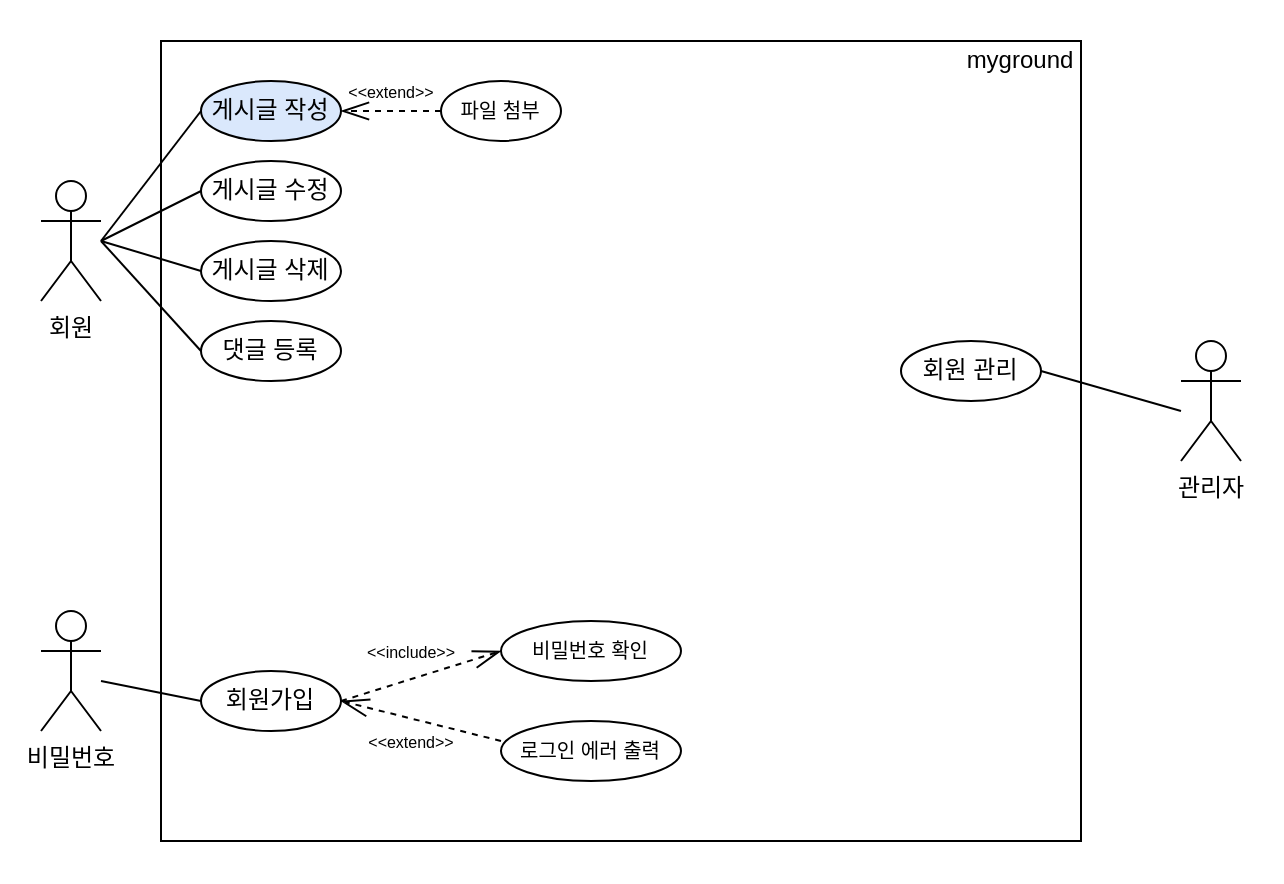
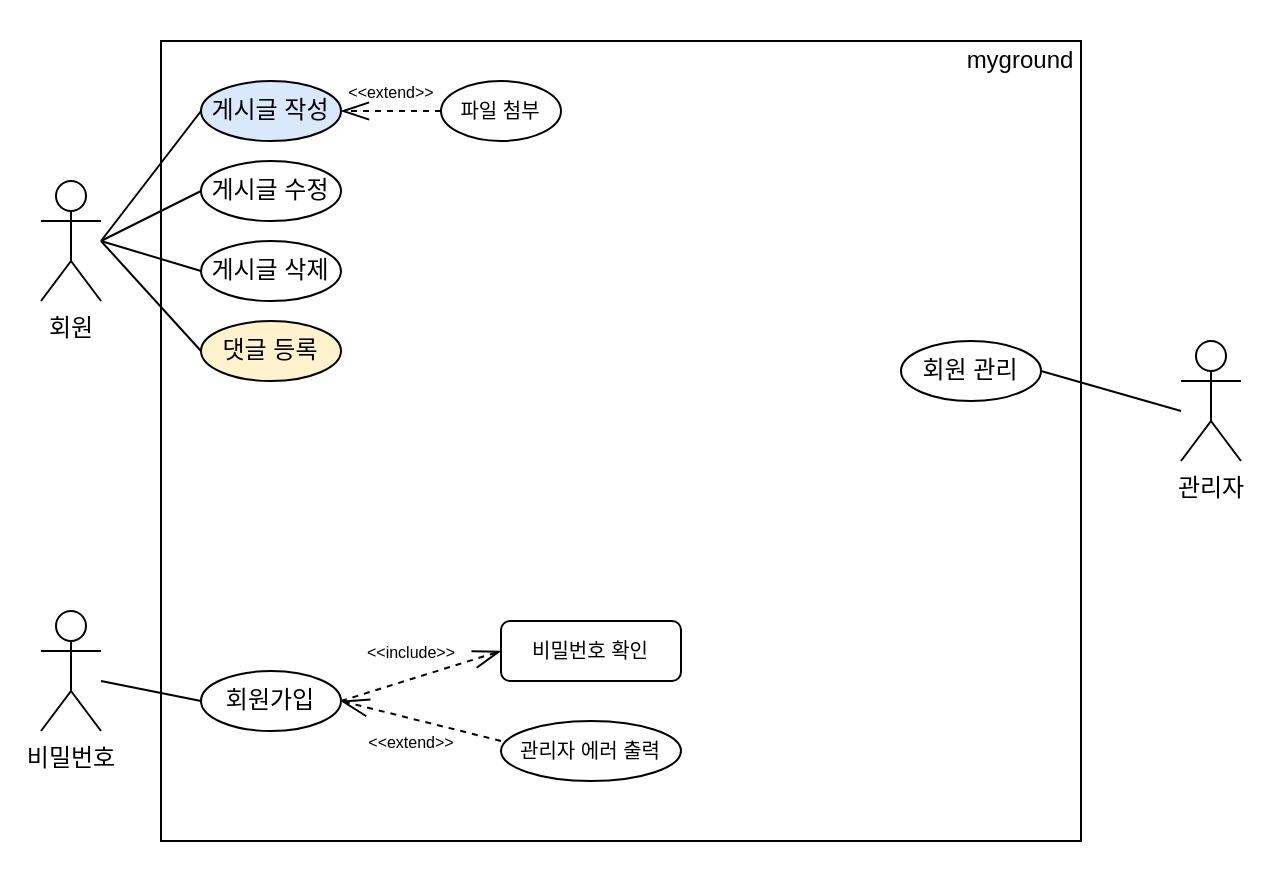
  <mxCell id="0" />
  <mxCell id="1" parent="0" />
  <mxCell id="2" value="회원" style="shape=umlActor;verticalLabelPosition=bottom;verticalAlign=top;html=1;outlineConnect=0;" vertex="1" parent="1"><mxGeometry x="20" y="90" width="30" height="60" as="geometry" /></mxCell>
  <mxCell id="3" value="회원가입" style="ellipse;whiteSpace=wrap;html=1;" vertex="1" parent="1"><mxGeometry x="100" y="335" width="70" height="30" as="geometry" /></mxCell>
- <mxCell id="4" value="&lt;font style=&quot;font-size: 10px;&quot;&gt;비밀번호 확인&lt;/font&gt;" style="ellipse;whiteSpace=wrap;html=1;" vertex="1" parent="1"><mxGeometry x="250" y="310" width="90" height="30" as="geometry" /></mxCell>
- <mxCell id="5" value="&lt;font style=&quot;font-size: 10px;&quot;&gt;로그인 에러 출력&lt;/font&gt;" style="ellipse;whiteSpace=wrap;html=1;" vertex="1" parent="1"><mxGeometry x="250" y="360" width="90" height="30" as="geometry" /></mxCell>
+ <mxCell id="4" value="&lt;font style=&quot;font-size: 10px;&quot;&gt;비밀번호 확인&lt;/font&gt;" style="whiteSpace=wrap;html=1;rounded=1;" vertex="1" parent="1"><mxGeometry x="250" y="310" width="90" height="30" as="geometry" /></mxCell>
+ <mxCell id="5" value="&lt;font style=&quot;font-size: 10px;&quot;&gt;관리자 에러 출력&lt;/font&gt;" style="ellipse;whiteSpace=wrap;html=1;" vertex="1" parent="1"><mxGeometry x="250" y="360" width="90" height="30" as="geometry" /></mxCell>
  <mxCell id="6" value="" style="endArrow=openThin;dashed=1;endFill=0;endSize=12;html=1;rounded=0;exitX=1;exitY=0.5;exitDx=0;exitDy=0;entryX=0;entryY=0.5;entryDx=0;entryDy=0;" edge="1" parent="1" source="3" target="4"><mxGeometry width="160" relative="1" as="geometry"><mxPoint x="160" y="375" as="sourcePoint" /><mxPoint x="320" y="375" as="targetPoint" /></mxGeometry></mxCell>
  <mxCell id="7" value="" style="endArrow=openThin;dashed=1;endFill=0;endSize=12;html=1;rounded=0;exitX=0;exitY=0.333;exitDx=0;exitDy=0;entryX=1;entryY=0.5;entryDx=0;entryDy=0;exitPerimeter=0;" edge="1" parent="1" source="5" target="3"><mxGeometry width="160" relative="1" as="geometry"><mxPoint x="180" y="360" as="sourcePoint" /><mxPoint x="220" y="340" as="targetPoint" /></mxGeometry></mxCell>
  <mxCell id="8" value="&lt;font style=&quot;font-size: 8px;&quot;&gt;&amp;lt;&amp;lt;include&amp;gt;&amp;gt;&lt;/font&gt;" style="text;html=1;align=center;verticalAlign=middle;resizable=0;points=[];autosize=1;strokeColor=none;fillColor=none;" vertex="1" parent="1"><mxGeometry x="170" y="310" width="70" height="30" as="geometry" /></mxCell>
  <mxCell id="9" value="&lt;font style=&quot;font-size: 8px;&quot;&gt;&amp;lt;&amp;lt;extend&amp;gt;&amp;gt;&lt;/font&gt;" style="text;html=1;align=center;verticalAlign=middle;resizable=0;points=[];autosize=1;strokeColor=none;fillColor=none;" vertex="1" parent="1"><mxGeometry x="170" y="355" width="70" height="30" as="geometry" /></mxCell>
  <mxCell id="10" value="게시글 작성" style="ellipse;whiteSpace=wrap;html=1;fillColor=#dae8fc;" vertex="1" parent="1"><mxGeometry x="100" y="40" width="70" height="30" as="geometry" /></mxCell>
  <mxCell id="11" value="게시글 수정" style="ellipse;whiteSpace=wrap;html=1;" vertex="1" parent="1"><mxGeometry x="100" y="80" width="70" height="30" as="geometry" /></mxCell>
  <mxCell id="12" value="게시글 삭제" style="ellipse;whiteSpace=wrap;html=1;" vertex="1" parent="1"><mxGeometry x="100" y="120" width="70" height="30" as="geometry" /></mxCell>
  <mxCell id="13" value="&lt;font style=&quot;font-size: 10px;&quot;&gt;파일 첨부&lt;/font&gt;" style="ellipse;whiteSpace=wrap;html=1;" vertex="1" parent="1"><mxGeometry x="220" y="40" width="60" height="30" as="geometry" /></mxCell>
  <mxCell id="14" value="" style="endArrow=openThin;dashed=1;endFill=0;endSize=12;html=1;rounded=0;exitX=0;exitY=0.5;exitDx=0;exitDy=0;entryX=1;entryY=0.5;entryDx=0;entryDy=0;" edge="1" parent="1" source="13" target="10"><mxGeometry width="160" relative="1" as="geometry"><mxPoint x="180" y="60" as="sourcePoint" /><mxPoint x="170" y="50" as="targetPoint" /></mxGeometry></mxCell>
  <mxCell id="15" value="&lt;font style=&quot;font-size: 8px;&quot;&gt;&amp;lt;&amp;lt;extend&amp;gt;&amp;gt;&lt;/font&gt;" style="text;html=1;align=center;verticalAlign=middle;resizable=0;points=[];autosize=1;strokeColor=none;fillColor=none;" vertex="1" parent="1"><mxGeometry x="160" y="30" width="70" height="30" as="geometry" /></mxCell>
- <mxCell id="16" value="댓글 등록" style="ellipse;whiteSpace=wrap;html=1;" vertex="1" parent="1"><mxGeometry x="100" y="160" width="70" height="30" as="geometry" /></mxCell>
+ <mxCell id="16" value="댓글 등록" style="ellipse;whiteSpace=wrap;html=1;fillColor=#fff2cc;" vertex="1" parent="1"><mxGeometry x="100" y="160" width="70" height="30" as="geometry" /></mxCell>
  <mxCell id="17" value="비밀번호" style="shape=umlActor;verticalLabelPosition=bottom;verticalAlign=top;html=1;outlineConnect=0;" vertex="1" parent="1"><mxGeometry x="20" y="305" width="30" height="60" as="geometry" /></mxCell>
  <mxCell id="18" value="" style="rounded=0;whiteSpace=wrap;html=1;fillColor=none;" vertex="1" parent="1"><mxGeometry x="80" y="20" width="460" height="400" as="geometry" /></mxCell>
  <mxCell id="19" value="관리자" style="shape=umlActor;verticalLabelPosition=bottom;verticalAlign=top;html=1;outlineConnect=0;" vertex="1" parent="1"><mxGeometry x="590" y="170" width="30" height="60" as="geometry" /></mxCell>
  <mxCell id="20" value="회원 관리" style="ellipse;whiteSpace=wrap;html=1;" vertex="1" parent="1"><mxGeometry x="450" y="170" width="70" height="30" as="geometry" /></mxCell>
  <mxCell id="21" value="" style="endArrow=none;html=1;rounded=0;exitX=1;exitY=0.5;exitDx=0;exitDy=0;" edge="1" parent="1" source="20"><mxGeometry width="50" height="50" relative="1" as="geometry"><mxPoint x="540" y="255" as="sourcePoint" /><mxPoint x="590" y="205" as="targetPoint" /></mxGeometry></mxCell>
  <mxCell id="22" value="" style="endArrow=none;html=1;rounded=0;exitX=1;exitY=0.5;exitDx=0;exitDy=0;entryX=0;entryY=0.5;entryDx=0;entryDy=0;" edge="1" parent="1" target="10"><mxGeometry width="50" height="50" relative="1" as="geometry"><mxPoint x="50" y="120" as="sourcePoint" /><mxPoint x="70" y="-20" as="targetPoint" /></mxGeometry></mxCell>
  <mxCell id="23" value="" style="endArrow=none;html=1;rounded=0;entryX=0;entryY=0.5;entryDx=0;entryDy=0;" edge="1" parent="1" target="11"><mxGeometry width="50" height="50" relative="1" as="geometry"><mxPoint x="50" y="120" as="sourcePoint" /><mxPoint x="110" y="65" as="targetPoint" /></mxGeometry></mxCell>
  <mxCell id="24" value="" style="endArrow=none;html=1;rounded=0;entryX=0;entryY=0.5;entryDx=0;entryDy=0;" edge="1" parent="1" target="12"><mxGeometry width="50" height="50" relative="1" as="geometry"><mxPoint x="50" y="120" as="sourcePoint" /><mxPoint x="120" y="75" as="targetPoint" /></mxGeometry></mxCell>
  <mxCell id="25" value="" style="endArrow=none;html=1;rounded=0;entryX=0;entryY=0.5;entryDx=0;entryDy=0;" edge="1" parent="1" target="16"><mxGeometry width="50" height="50" relative="1" as="geometry"><mxPoint x="50" y="120" as="sourcePoint" /><mxPoint x="130" y="85" as="targetPoint" /></mxGeometry></mxCell>
  <mxCell id="26" value="" style="endArrow=none;html=1;rounded=0;exitX=1;exitY=0.5;exitDx=0;exitDy=0;entryX=0;entryY=0.5;entryDx=0;entryDy=0;" edge="1" parent="1" target="3"><mxGeometry width="50" height="50" relative="1" as="geometry"><mxPoint x="50" y="340" as="sourcePoint" /><mxPoint x="100" y="275" as="targetPoint" /></mxGeometry></mxCell>
  <mxCell id="27" value="myground" style="text;html=1;strokeColor=none;fillColor=none;align=center;verticalAlign=middle;whiteSpace=wrap;rounded=0;" vertex="1" parent="1"><mxGeometry x="480" y="20" width="60" height="20" as="geometry" /></mxCell>
